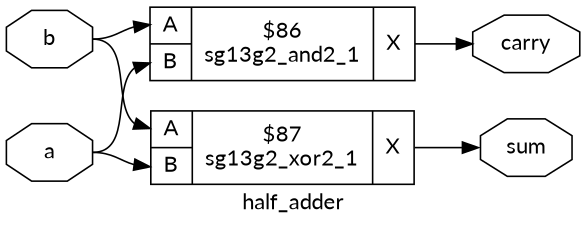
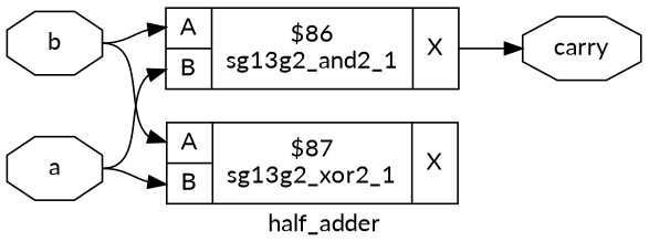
  digraph {
    label=half_adder
    rankdir=LR
    remincross=true
    fontname=Lato
    node [color=black fontcolor=black shape=octagon fontname=Lato]
    edge [color=black fontcolor=black headport="p6:w" tailport=e fontname=Lato]
    n1 [label=a]
    n2 [label="{{<p5> A|<p6> B}|$86\nsg13g2_and2_1|{<p7> X}}" shape=record color="" fontcolor=""]
    n3 [label="{{<p5> A|<p6> B}|$87\nsg13g2_xor2_1|{<p7> X}}" shape=record color="" fontcolor=""]
    n4 [label=b]
    n5 [label=carry]
-   n6 [label=sum]
    n1 -> n2
    n1 -> n3
    n2 -> n5 [headport=w tailport="p7:e"]
-   n3 -> n6 [headport=w tailport="p7:e"]
    n4 -> n2 [headport="p5:w"]
    n4 -> n3 [headport="p5:w"]
  }
